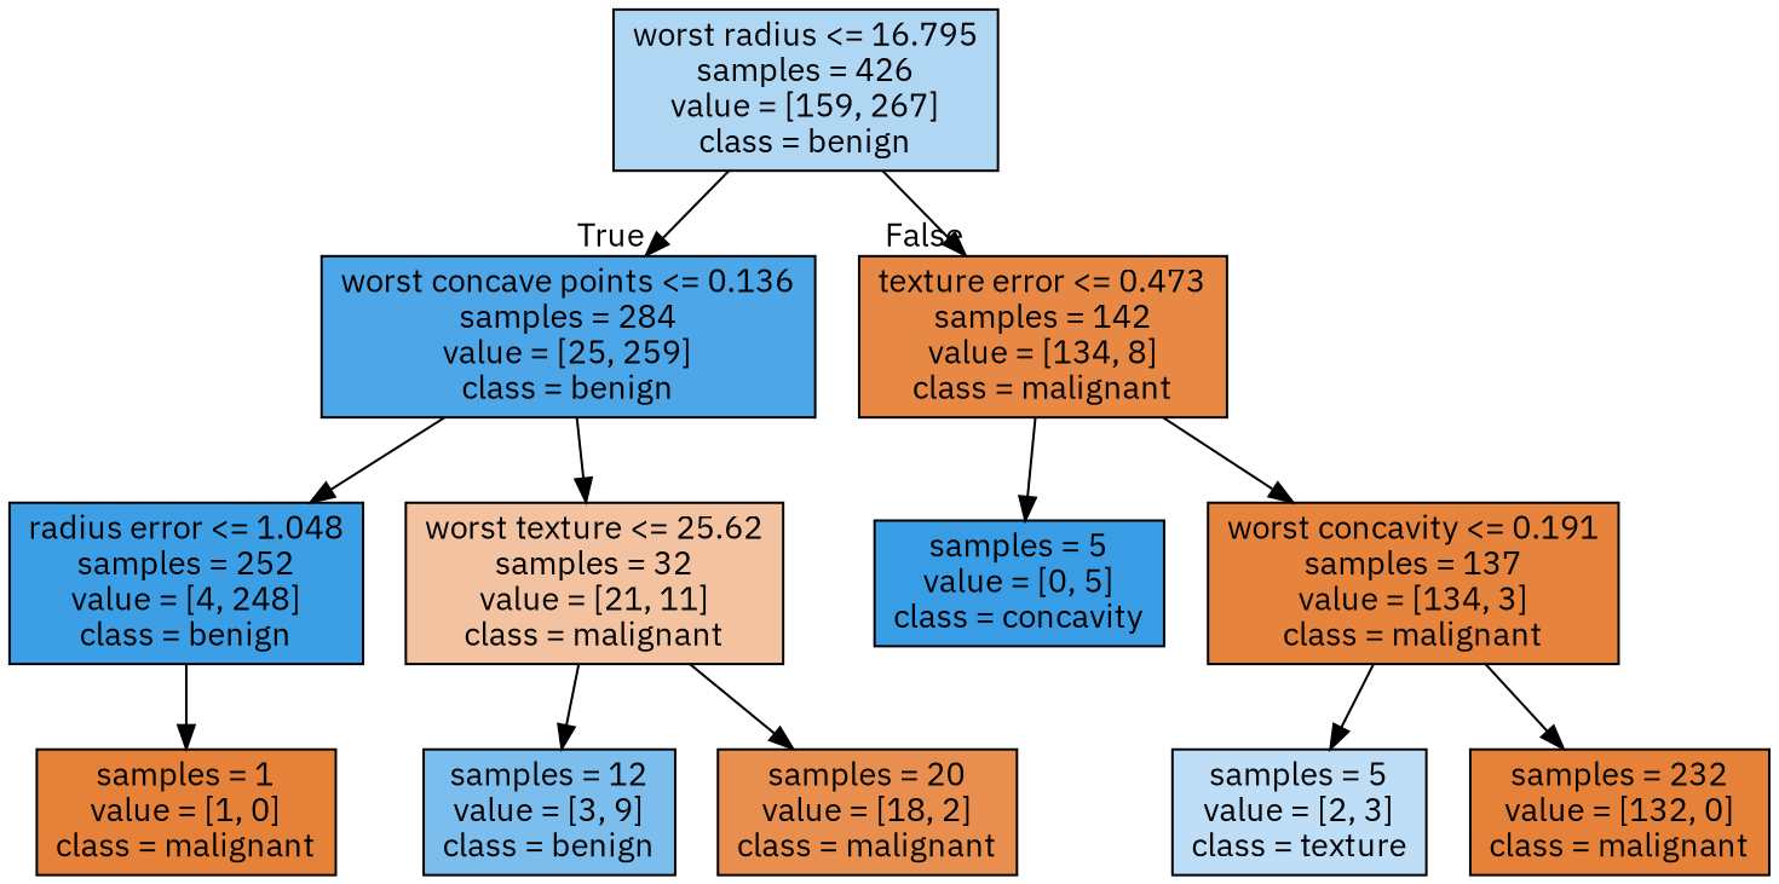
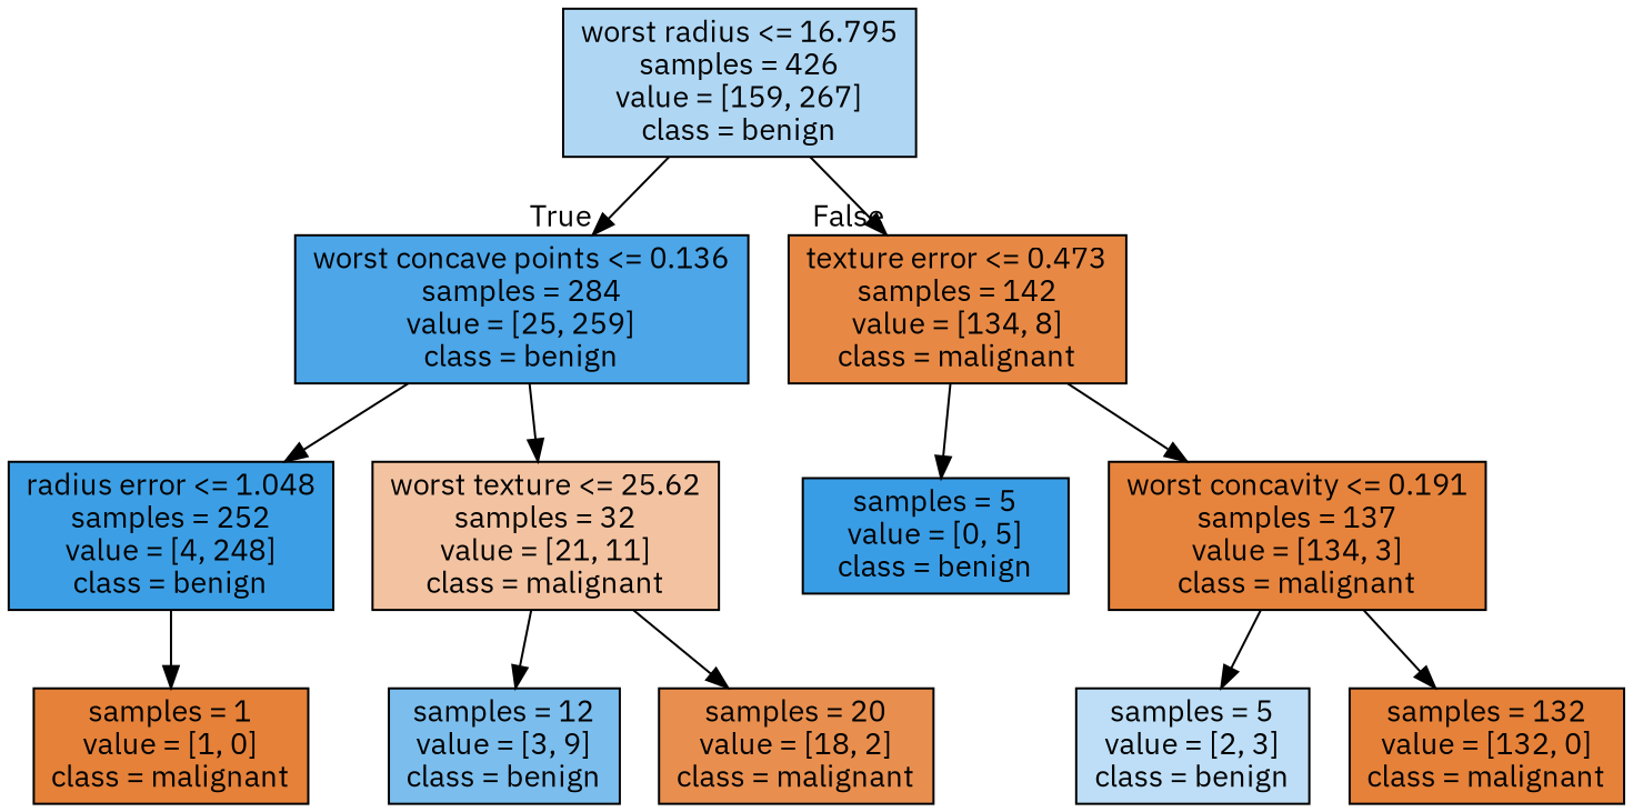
  digraph {
    fontname="IBM Plex Sans"
    node [color=black fillcolor="#e58139" fontname="IBM Plex Sans" shape=box style=filled]
    edge [fontname="IBM Plex Sans"]
    n1 [fillcolor="#afd7f4" label="worst radius <= 16.795\nsamples = 426\nvalue = [159, 267]\nclass = benign"]
    n2 [fillcolor="#4ca6e8" label="worst concave points <= 0.136\nsamples = 284\nvalue = [25, 259]\nclass = benign"]
    n3 [fillcolor="#e78945" label="texture error <= 0.473\nsamples = 142\nvalue = [134, 8]\nclass = malignant"]
    n4 [fillcolor="#3c9fe5" label="radius error <= 1.048\nsamples = 252\nvalue = [4, 248]\nclass = benign"]
    n5 [fillcolor="#f3c3a1" label="worst texture <= 25.62\nsamples = 32\nvalue = [21, 11]\nclass = malignant"]
-   n6 [fillcolor="#399de5" label="samples = 5\nvalue = [0, 5]\nclass = concavity"]
+   n6 [fillcolor="#399de5" label="samples = 5\nvalue = [0, 5]\nclass = benign"]
    n7 [fillcolor="#e6843d" label="worst concavity <= 0.191\nsamples = 137\nvalue = [134, 3]\nclass = malignant"]
    n8 [label="samples = 1\nvalue = [1, 0]\nclass = malignant"]
    n9 [fillcolor="#7bbeee" label="samples = 12\nvalue = [3, 9]\nclass = benign"]
    n10 [fillcolor="#e88f4f" label="samples = 20\nvalue = [18, 2]\nclass = malignant"]
-   n11 [fillcolor="#bddef6" label="samples = 5\nvalue = [2, 3]\nclass = texture"]
-   n12 [label="samples = 232\nvalue = [132, 0]\nclass = malignant"]
+   n11 [fillcolor="#bddef6" label="samples = 5\nvalue = [2, 3]\nclass = benign"]
+   n12 [label="samples = 132\nvalue = [132, 0]\nclass = malignant"]
    n1 -> n2 [headlabel=True labelangle=45 labeldistance=2.5]
    n1 -> n3 [headlabel=False labelangle=-45 labeldistance=2.5]
    n2 -> n4
    n2 -> n5
    n3 -> n6
    n3 -> n7
    n4 -> n8
    n5 -> n9
    n5 -> n10
    n7 -> n11
    n7 -> n12
  }
